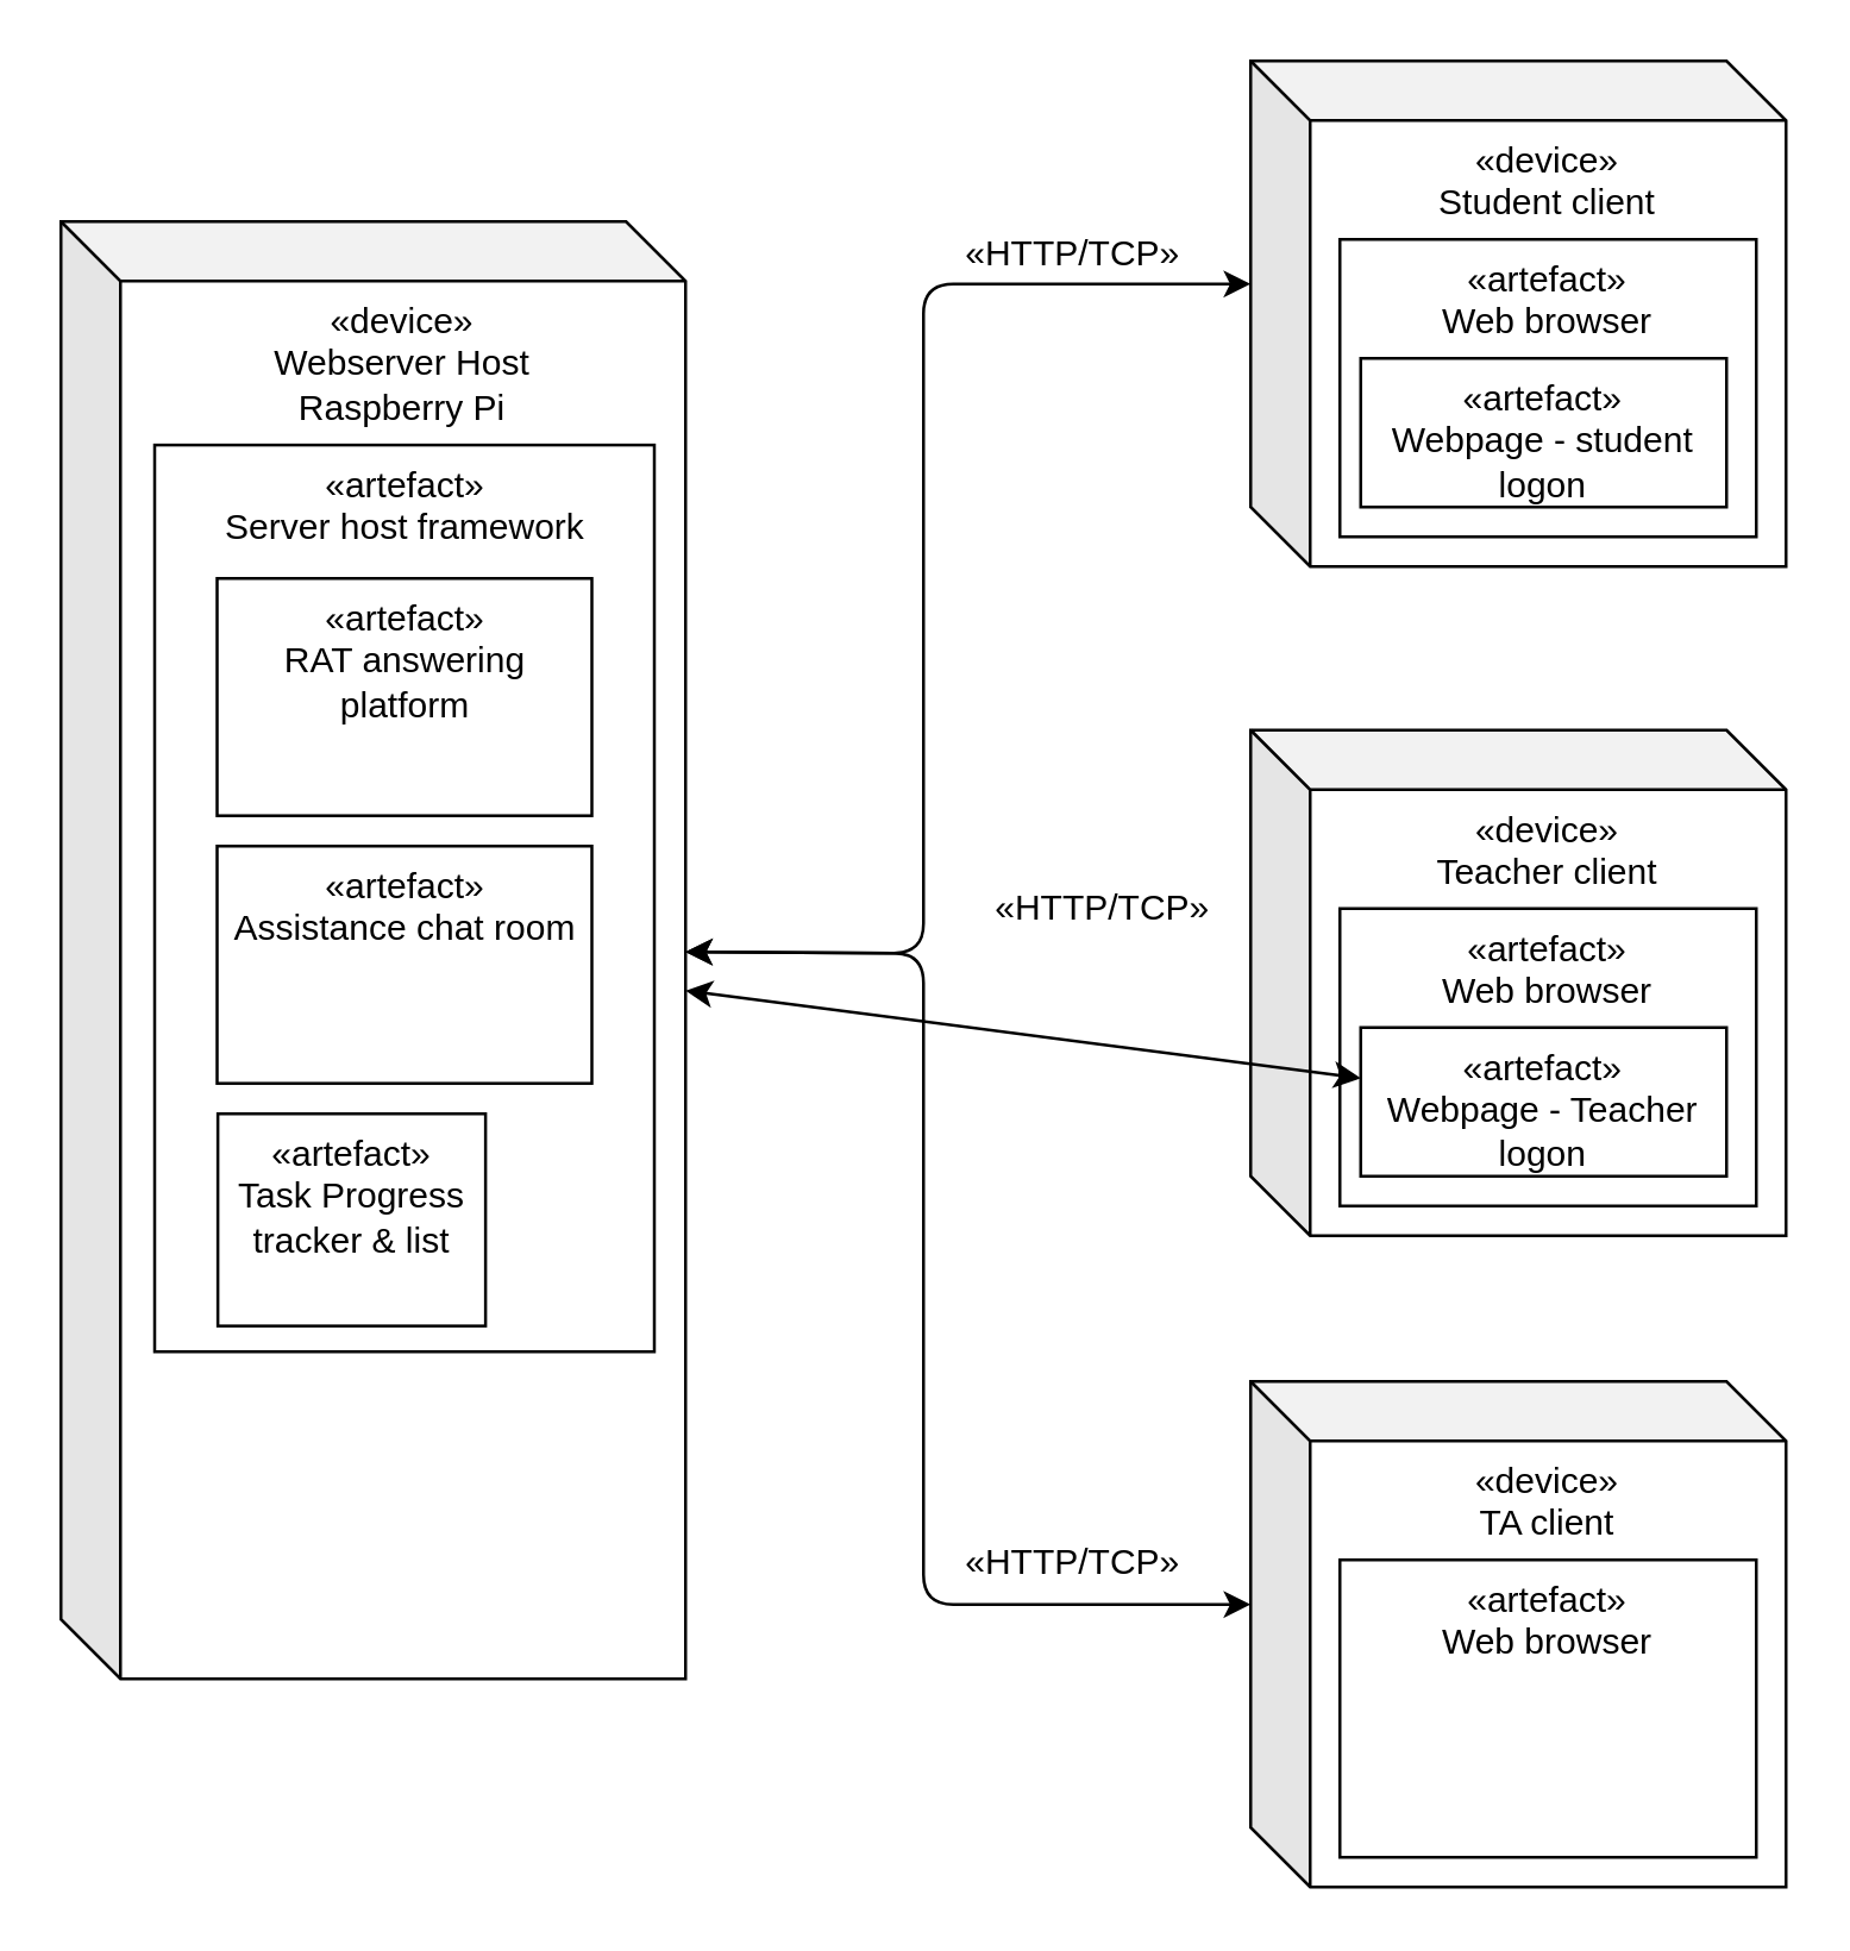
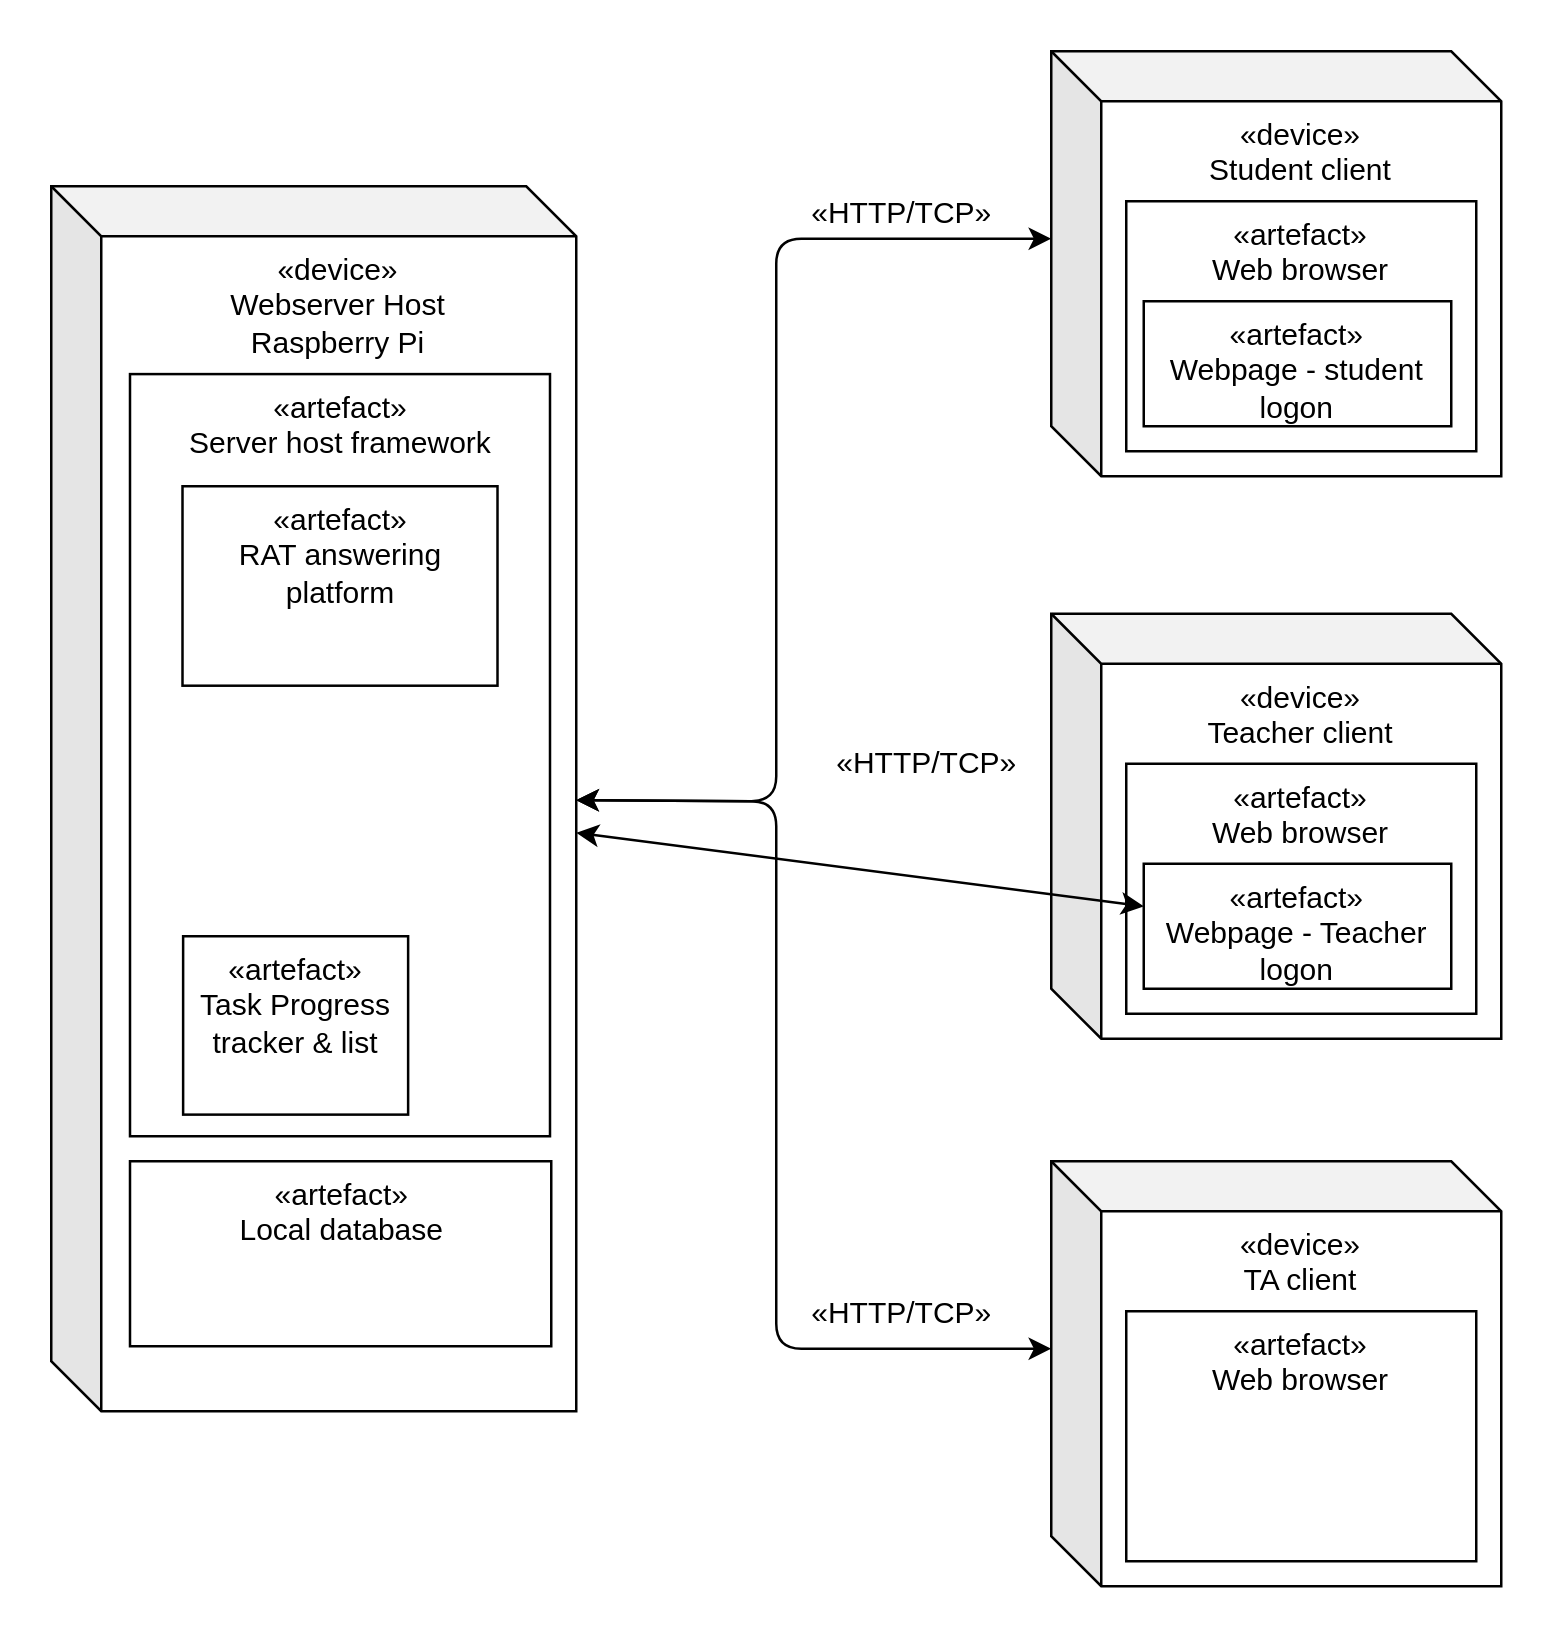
  <mxCell id="0" />
  <mxCell id="1" parent="0" />
  <mxCell id="2" value="" style="group" vertex="1" connectable="0" parent="1"><mxGeometry x="20" y="54" width="210" height="530" as="geometry" /></mxCell>
  <mxCell id="3" value="«device»&lt;br&gt;Webserver Host&lt;br&gt;Raspberry Pi" style="shape=cube;whiteSpace=wrap;html=1;boundedLbl=1;backgroundOutline=1;darkOpacity=0.05;darkOpacity2=0.1;verticalAlign=top;" vertex="1" parent="2"><mxGeometry y="20" width="210" height="490" as="geometry" /></mxCell>
  <mxCell id="4" value="«artefact»&lt;br&gt;Server host framework" style="rounded=0;whiteSpace=wrap;html=1;verticalAlign=top;" vertex="1" parent="2"><mxGeometry x="31.5" y="95.14" width="168" height="304.86" as="geometry" /></mxCell>
  <mxCell id="5" value="«artefact»&lt;br&gt;RAT answering platform" style="rounded=0;whiteSpace=wrap;html=1;verticalAlign=top;" vertex="1" parent="2"><mxGeometry x="52.5" y="140.002" width="126" height="79.784" as="geometry" /></mxCell>
- <mxCell id="6" value="«artefact»&lt;br&gt;Assistance chat room" style="rounded=0;whiteSpace=wrap;html=1;verticalAlign=top;" vertex="1" parent="2"><mxGeometry x="52.5" y="230.003" width="126" height="79.784" as="geometry" /></mxCell>
  <mxCell id="7" value="«artefact»&lt;br&gt;Task Progress &lt;br&gt;tracker &amp;amp; list" style="rounded=0;whiteSpace=wrap;html=1;verticalAlign=top;" vertex="1" parent="2"><mxGeometry x="52.75" y="320.005" width="90" height="71.351" as="geometry" /></mxCell>
+ <mxCell id="8" value="«artefact»&lt;br&gt;Local database" style="rounded=0;whiteSpace=wrap;html=1;verticalAlign=top;" vertex="1" parent="2"><mxGeometry x="31.5" y="410" width="168.5" height="74" as="geometry" /></mxCell>
  <mxCell id="9" value="" style="group" vertex="1" connectable="0" parent="1"><mxGeometry x="420" y="20" width="180" height="170" as="geometry" /></mxCell>
  <mxCell id="10" value="«device»&lt;br&gt;Student client" style="shape=cube;whiteSpace=wrap;html=1;boundedLbl=1;backgroundOutline=1;darkOpacity=0.05;darkOpacity2=0.1;verticalAlign=top;" vertex="1" parent="9"><mxGeometry width="180" height="170" as="geometry" /></mxCell>
  <mxCell id="11" value="" style="group" vertex="1" connectable="0" parent="9"><mxGeometry x="30" y="60" width="140" height="100" as="geometry" /></mxCell>
  <mxCell id="12" value="«artefact»&lt;br&gt;Web browser" style="rounded=0;whiteSpace=wrap;html=1;verticalAlign=top;" vertex="1" parent="11"><mxGeometry width="140" height="100" as="geometry" /></mxCell>
  <mxCell id="13" value="«artefact»&lt;br&gt;Webpage - student logon" style="rounded=0;whiteSpace=wrap;html=1;verticalAlign=top;" vertex="1" parent="11"><mxGeometry x="7" y="40" width="123" height="50" as="geometry" /></mxCell>
  <mxCell id="14" value="" style="group" vertex="1" connectable="0" parent="1"><mxGeometry x="420" y="245" width="180" height="170" as="geometry" /></mxCell>
  <mxCell id="15" value="«device»&lt;br&gt;Teacher client" style="shape=cube;whiteSpace=wrap;html=1;boundedLbl=1;backgroundOutline=1;darkOpacity=0.05;darkOpacity2=0.1;verticalAlign=top;" vertex="1" parent="14"><mxGeometry width="180" height="170" as="geometry" /></mxCell>
  <mxCell id="16" value="" style="group" vertex="1" connectable="0" parent="14"><mxGeometry x="30" y="60" width="140" height="100" as="geometry" /></mxCell>
  <mxCell id="17" value="«artefact»&lt;br&gt;Web browser" style="rounded=0;whiteSpace=wrap;html=1;verticalAlign=top;" vertex="1" parent="16"><mxGeometry width="140" height="100" as="geometry" /></mxCell>
  <mxCell id="18" value="«artefact»&lt;br&gt;Webpage - Teacher logon" style="rounded=0;whiteSpace=wrap;html=1;verticalAlign=top;" vertex="1" parent="16"><mxGeometry x="7" y="40" width="123" height="50" as="geometry" /></mxCell>
  <mxCell id="19" value="" style="group" vertex="1" connectable="0" parent="1"><mxGeometry x="420" y="464" width="180" height="170" as="geometry" /></mxCell>
  <mxCell id="20" value="«device»&lt;br&gt;TA client" style="shape=cube;whiteSpace=wrap;html=1;boundedLbl=1;backgroundOutline=1;darkOpacity=0.05;darkOpacity2=0.1;verticalAlign=top;" vertex="1" parent="19"><mxGeometry width="180" height="170" as="geometry" /></mxCell>
  <mxCell id="21" value="" style="group" vertex="1" connectable="0" parent="19"><mxGeometry x="30" y="60" width="140" height="100" as="geometry" /></mxCell>
  <mxCell id="22" value="«artefact»&lt;br&gt;Web browser" style="rounded=0;whiteSpace=wrap;html=1;verticalAlign=top;" vertex="1" parent="21"><mxGeometry width="140" height="100" as="geometry" /></mxCell>
  <mxCell id="23" style="edgeStyle=none;html=1;entryX=0;entryY=0;entryDx=0;entryDy=75;entryPerimeter=0;startArrow=classic;startFill=1;" edge="1" parent="1" source="3" target="10"><mxGeometry relative="1" as="geometry"><Array as="points"><mxPoint x="310" y="320" /><mxPoint x="310" y="95" /></Array></mxGeometry></mxCell>
  <mxCell id="24" style="edgeStyle=none;html=1;startArrow=classic;startFill=1;" edge="1" parent="1" source="3" target="18"><mxGeometry relative="1" as="geometry" /></mxCell>
  <mxCell id="25" style="edgeStyle=none;html=1;entryX=0;entryY=0;entryDx=0;entryDy=75;entryPerimeter=0;startArrow=classic;startFill=1;" edge="1" parent="1" source="3" target="20"><mxGeometry relative="1" as="geometry"><Array as="points"><mxPoint x="310" y="320" /><mxPoint x="310" y="539" /></Array></mxGeometry></mxCell>
  <mxCell id="26" value="&lt;span style=&quot;&quot;&gt;«&lt;/span&gt;&lt;span style=&quot;&quot;&gt;HTTP/TCP»&lt;br&gt;&lt;/span&gt;" style="text;html=1;align=center;verticalAlign=middle;resizable=0;points=[];autosize=1;strokeColor=none;fillColor=none;" vertex="1" parent="1"><mxGeometry x="310" y="510" width="100" height="30" as="geometry" /></mxCell>
  <mxCell id="27" value="&lt;span style=&quot;&quot;&gt;«&lt;/span&gt;&lt;span style=&quot;&quot;&gt;HTTP/TCP&lt;/span&gt;»&lt;span style=&quot;&quot;&gt;&lt;br&gt;&lt;/span&gt;" style="text;html=1;align=center;verticalAlign=middle;resizable=0;points=[];autosize=1;strokeColor=none;fillColor=none;" vertex="1" parent="1"><mxGeometry x="310" y="70" width="100" height="30" as="geometry" /></mxCell>
  <mxCell id="28" value="&lt;span style=&quot;&quot;&gt;«&lt;/span&gt;&lt;span style=&quot;&quot;&gt;HTTP/TCP&lt;/span&gt;»&lt;span style=&quot;&quot;&gt;&lt;br&gt;&lt;/span&gt;" style="text;html=1;align=center;verticalAlign=middle;resizable=0;points=[];autosize=1;strokeColor=none;fillColor=none;" vertex="1" parent="1"><mxGeometry x="320" y="290" width="100" height="30" as="geometry" /></mxCell>
